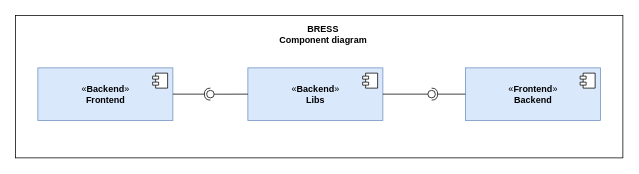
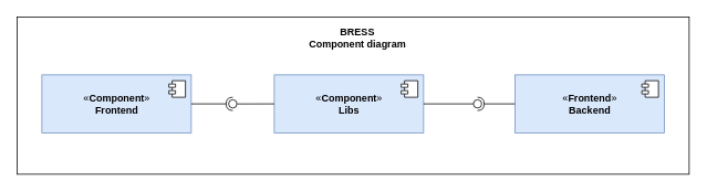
  <mxCell id="0" />
  <mxCell id="1" parent="0" />
  <mxCell id="2" value="" style="rounded=0;whiteSpace=wrap;html=1;" vertex="1" parent="1"><mxGeometry x="20" y="20" width="810" height="190" as="geometry" /></mxCell>
- <mxCell id="3" value="«&lt;b&gt;Backend&lt;/b&gt;»&lt;br&gt;&lt;b&gt;Frontend&lt;/b&gt;" style="html=1;dropTarget=0;fillColor=#dae8fc;strokeColor=#6c8ebf;" parent="1" vertex="1"><mxGeometry x="50" y="90" width="180" height="70" as="geometry" /></mxCell>
+ <mxCell id="3" value="«&lt;b&gt;Component&lt;/b&gt;»&lt;br&gt;&lt;b&gt;Frontend&lt;/b&gt;" style="html=1;dropTarget=0;fillColor=#dae8fc;strokeColor=#6c8ebf;" parent="1" vertex="1"><mxGeometry x="50" y="90" width="180" height="70" as="geometry" /></mxCell>
  <mxCell id="4" value="" style="shape=module;jettyWidth=8;jettyHeight=4;" parent="3" vertex="1"><mxGeometry x="1" width="20" height="20" relative="1" as="geometry"><mxPoint x="-27" y="7" as="offset" /></mxGeometry></mxCell>
- <mxCell id="5" value="«&lt;b&gt;Backend&lt;/b&gt;»&lt;br&gt;&lt;b&gt;Libs&lt;/b&gt;" style="html=1;dropTarget=0;fillColor=#dae8fc;strokeColor=#6c8ebf;" parent="1" vertex="1"><mxGeometry x="330" y="90" width="180" height="70" as="geometry" /></mxCell>
+ <mxCell id="5" value="«&lt;b&gt;Component&lt;/b&gt;»&lt;br&gt;&lt;b&gt;Libs&lt;/b&gt;" style="html=1;dropTarget=0;fillColor=#dae8fc;strokeColor=#6c8ebf;" parent="1" vertex="1"><mxGeometry x="330" y="90" width="180" height="70" as="geometry" /></mxCell>
  <mxCell id="6" value="" style="shape=module;jettyWidth=8;jettyHeight=4;" parent="5" vertex="1"><mxGeometry x="1" width="20" height="20" relative="1" as="geometry"><mxPoint x="-27" y="7" as="offset" /></mxGeometry></mxCell>
  <mxCell id="7" value="" style="rounded=0;orthogonalLoop=1;jettySize=auto;html=1;endArrow=none;endFill=0;sketch=0;sourcePerimeterSpacing=0;targetPerimeterSpacing=0;exitX=0;exitY=0.5;exitDx=0;exitDy=0;" parent="1" source="5" target="9" edge="1"><mxGeometry relative="1" as="geometry"><mxPoint x="260" y="125" as="sourcePoint" /></mxGeometry></mxCell>
  <mxCell id="8" value="" style="rounded=0;orthogonalLoop=1;jettySize=auto;html=1;endArrow=halfCircle;endFill=0;entryX=0.5;entryY=0.5;endSize=6;strokeWidth=1;sketch=0;exitX=1;exitY=0.5;exitDx=0;exitDy=0;" parent="1" source="3" target="9" edge="1"><mxGeometry relative="1" as="geometry"><mxPoint x="300" y="125" as="sourcePoint" /></mxGeometry></mxCell>
  <mxCell id="9" value="" style="ellipse;whiteSpace=wrap;html=1;align=center;aspect=fixed;resizable=0;points=[];outlineConnect=0;sketch=0;" parent="1" vertex="1"><mxGeometry x="275" y="120" width="10" height="10" as="geometry" /></mxCell>
  <mxCell id="10" value="«&lt;b&gt;Frontend&lt;/b&gt;»&lt;br&gt;&lt;b&gt;Backend&lt;/b&gt;" style="html=1;dropTarget=0;fillColor=#dae8fc;strokeColor=#6c8ebf;" vertex="1" parent="1"><mxGeometry x="620" y="90" width="180" height="70" as="geometry" /></mxCell>
  <mxCell id="11" value="" style="shape=module;jettyWidth=8;jettyHeight=4;" vertex="1" parent="10"><mxGeometry x="1" width="20" height="20" relative="1" as="geometry"><mxPoint x="-27" y="7" as="offset" /></mxGeometry></mxCell>
  <mxCell id="12" value="" style="rounded=0;orthogonalLoop=1;jettySize=auto;html=1;endArrow=none;endFill=0;sketch=0;sourcePerimeterSpacing=0;targetPerimeterSpacing=0;exitX=1;exitY=0.5;exitDx=0;exitDy=0;" edge="1" parent="1" target="13" source="5"><mxGeometry relative="1" as="geometry"><mxPoint x="340" y="135" as="sourcePoint" /></mxGeometry></mxCell>
  <mxCell id="13" value="" style="ellipse;whiteSpace=wrap;html=1;align=center;aspect=fixed;resizable=0;points=[];outlineConnect=0;sketch=0;" vertex="1" parent="1"><mxGeometry x="570" y="120" width="10" height="10" as="geometry" /></mxCell>
  <mxCell id="14" value="" style="rounded=0;orthogonalLoop=1;jettySize=auto;html=1;endArrow=halfCircle;endFill=0;endSize=6;strokeWidth=1;sketch=0;exitX=0;exitY=0.5;exitDx=0;exitDy=0;" edge="1" parent="1" source="10"><mxGeometry relative="1" as="geometry"><mxPoint x="240" y="135" as="sourcePoint" /><mxPoint x="575" y="125" as="targetPoint" /></mxGeometry></mxCell>
  <mxCell id="15" value="BRESS&lt;br&gt;Component diagram" style="text;html=1;align=center;verticalAlign=middle;resizable=0;points=[];autosize=1;fontStyle=1" vertex="1" parent="1"><mxGeometry x="365" y="30" width="130" height="30" as="geometry" /></mxCell>
